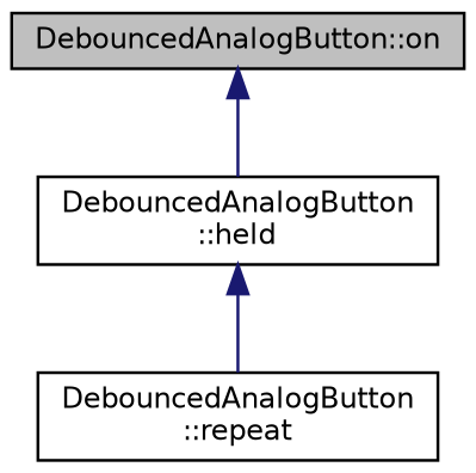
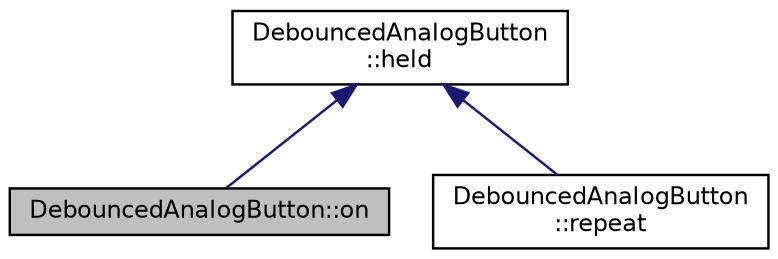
  digraph {
    rankdir=TB
    node [color=black fillcolor=white fontname=Helvetica fontsize=10 shape=record style=filled]
    edge [color=midnightblue dir=back fontname=Helvetica fontsize=10 labelfontname=Helvetica labelfontsize=10 style=solid]
    n1 [fillcolor=grey75 fontcolor=black height=0.2 label="DebouncedAnalogButton::on" width=0.4]
    n2 [height=0.2 label="DebouncedAnalogButton\l::held" width=0.4]
    n3 [height=0.2 label="DebouncedAnalogButton\l::repeat" width=0.4]
-   n1 -> n2
+   n2 -> n1
    n2 -> n3
  }
